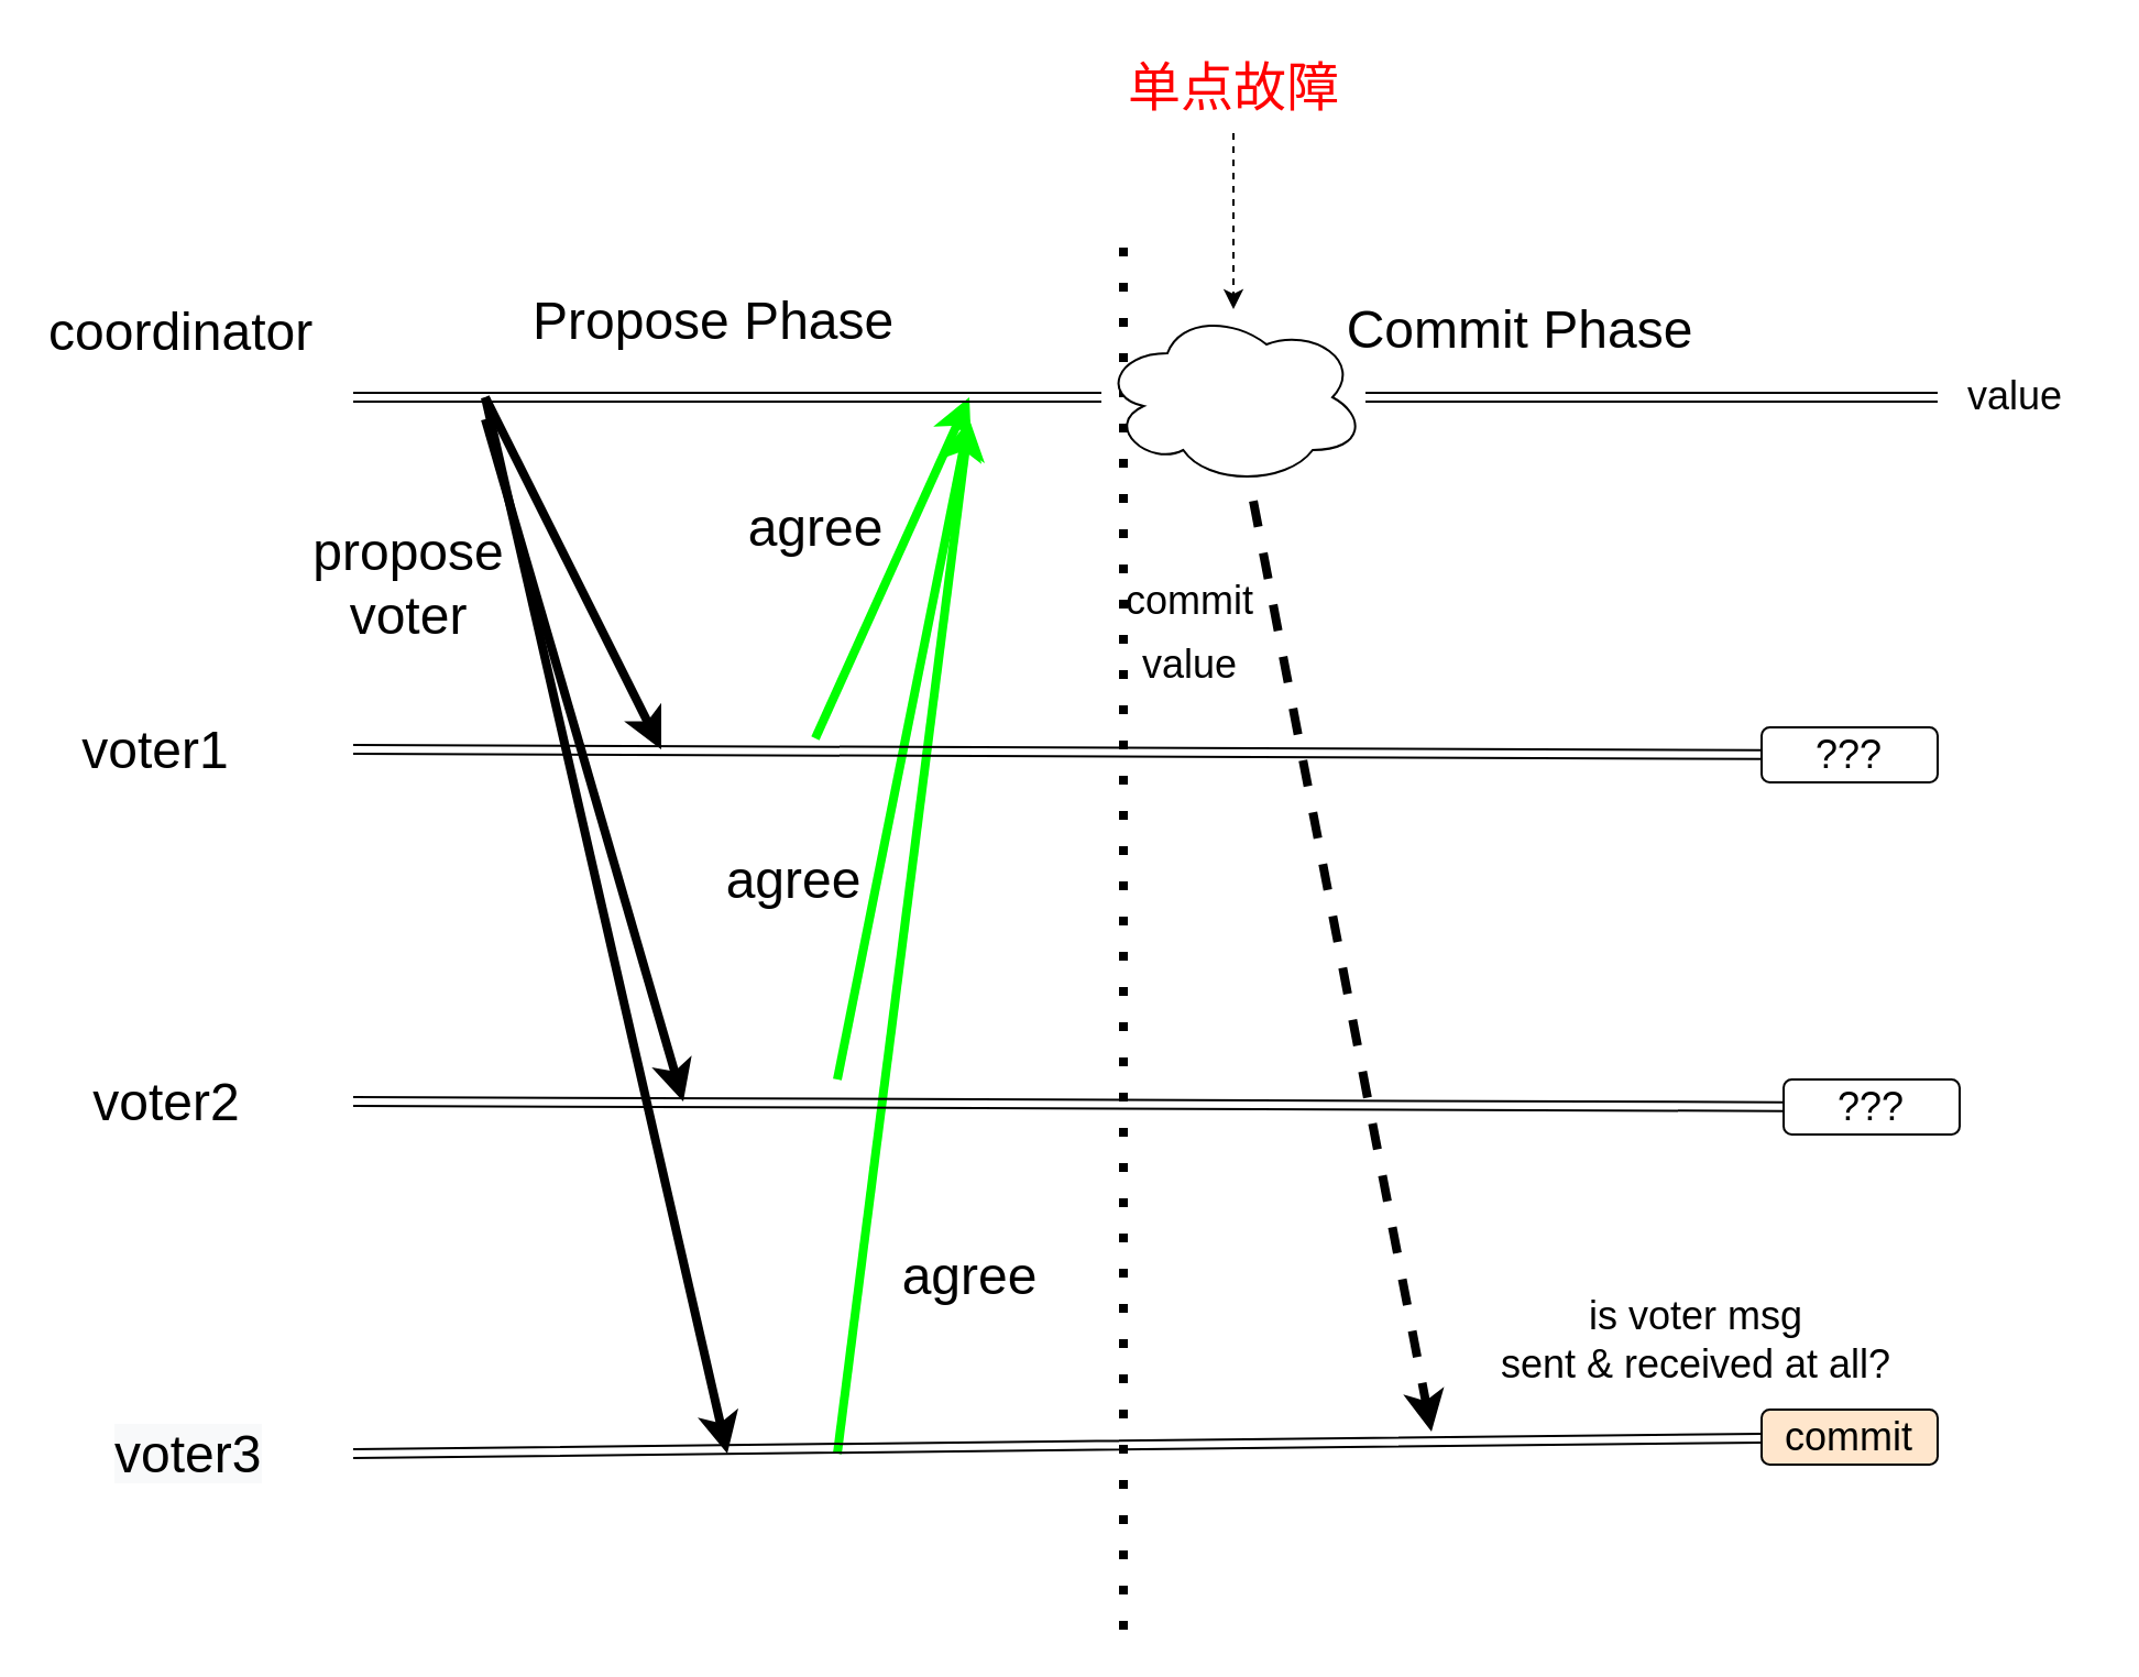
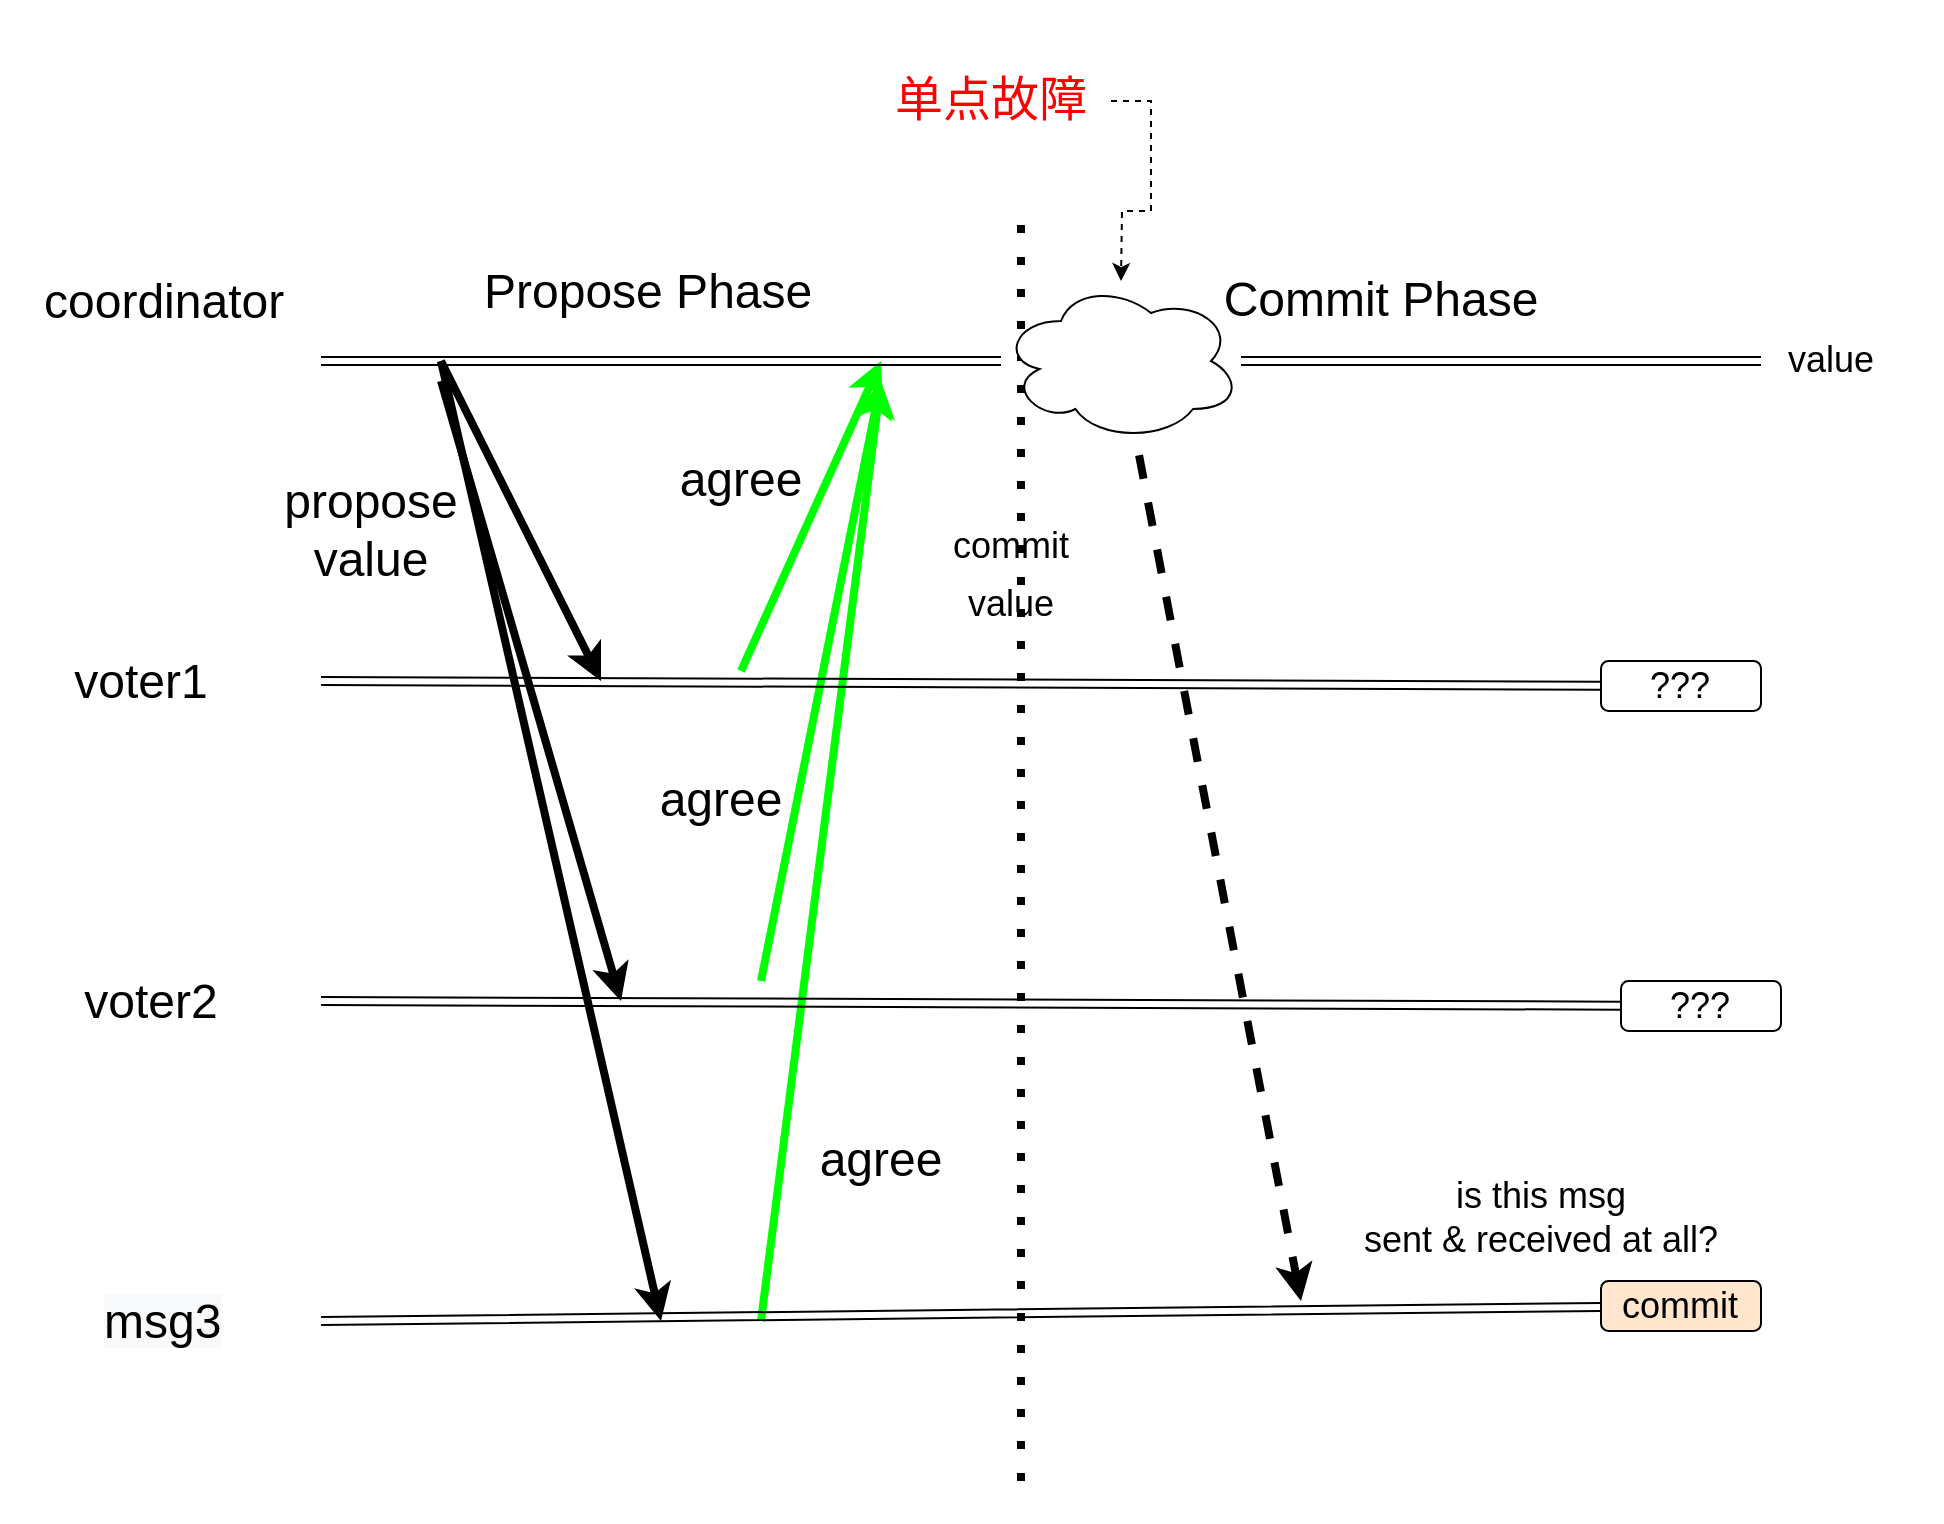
  <mxCell id="0" />
  <mxCell id="1" parent="0" />
  <mxCell id="2" value="" style="shape=link;html=1;rounded=0;startArrow=none;" parent="1" edge="1" source="35"><mxGeometry width="100" relative="1" as="geometry"><mxPoint x="160" y="180" as="sourcePoint" /><mxPoint x="880" y="180" as="targetPoint" /></mxGeometry></mxCell>
  <mxCell id="3" value="" style="shape=link;html=1;rounded=0;startArrow=none;" parent="1" edge="1" source="31"><mxGeometry width="100" relative="1" as="geometry"><mxPoint x="160" y="340" as="sourcePoint" /><mxPoint x="880" y="340" as="targetPoint" /></mxGeometry></mxCell>
  <mxCell id="4" value="" style="shape=link;html=1;rounded=0;startArrow=none;" parent="1" edge="1" source="29"><mxGeometry width="100" relative="1" as="geometry"><mxPoint x="160" y="500" as="sourcePoint" /><mxPoint x="880" y="500" as="targetPoint" /></mxGeometry></mxCell>
  <mxCell id="5" value="" style="shape=link;html=1;rounded=0;startArrow=none;" parent="1" edge="1" source="27"><mxGeometry width="100" relative="1" as="geometry"><mxPoint x="160" y="660" as="sourcePoint" /><mxPoint x="880" y="660" as="targetPoint" /></mxGeometry></mxCell>
  <mxCell id="6" value="" style="endArrow=none;dashed=1;html=1;dashPattern=1 3;strokeWidth=4;rounded=0;" parent="1" edge="1"><mxGeometry width="50" height="50" relative="1" as="geometry"><mxPoint x="510" y="740" as="sourcePoint" /><mxPoint x="510" y="100" as="targetPoint" /></mxGeometry></mxCell>
  <mxCell id="7" value="&lt;font style=&quot;font-size: 24px;&quot;&gt;Propose Phase&lt;/font&gt;" style="text;whiteSpace=wrap;html=1;" parent="1" vertex="1"><mxGeometry x="240" y="125" width="190" height="50" as="geometry" /></mxCell>
  <mxCell id="8" value="&lt;span style=&quot;text-align: left;&quot;&gt;&lt;font style=&quot;font-size: 24px;&quot;&gt;Commit Phase&lt;/font&gt;&lt;/span&gt;" style="text;html=1;align=center;verticalAlign=middle;resizable=0;points=[];autosize=1;strokeColor=none;fillColor=none;" parent="1" vertex="1"><mxGeometry x="600" y="130" width="180" height="40" as="geometry" /></mxCell>
  <mxCell id="9" value="&lt;div&gt;voter1&lt;/div&gt;&lt;div&gt;&lt;br&gt;&lt;/div&gt;" style="text;html=1;align=center;verticalAlign=middle;resizable=0;points=[];autosize=1;strokeColor=none;fillColor=none;fontSize=24;" parent="1" vertex="1"><mxGeometry x="25" y="320" width="90" height="70" as="geometry" /></mxCell>
  <mxCell id="10" value="&lt;div&gt;voter2&lt;/div&gt;&lt;div&gt;&lt;br&gt;&lt;/div&gt;&lt;div&gt;&lt;br&gt;&lt;/div&gt;" style="text;html=1;align=center;verticalAlign=middle;resizable=0;points=[];autosize=1;strokeColor=none;fillColor=none;fontSize=24;" parent="1" vertex="1"><mxGeometry x="30" y="480" width="90" height="100" as="geometry" /></mxCell>
- <mxCell id="11" value="&lt;span style=&quot;color: rgb(0, 0, 0); font-family: Helvetica; font-size: 24px; font-style: normal; font-variant-ligatures: normal; font-variant-caps: normal; font-weight: 400; letter-spacing: normal; orphans: 2; text-align: center; text-indent: 0px; text-transform: none; widows: 2; word-spacing: 0px; -webkit-text-stroke-width: 0px; background-color: rgb(248, 249, 250); text-decoration-thickness: initial; text-decoration-style: initial; text-decoration-color: initial; float: none; display: inline !important;&quot;&gt;voter3&lt;/span&gt;" style="text;whiteSpace=wrap;html=1;fontSize=24;" parent="1" vertex="1"><mxGeometry x="50" y="640" width="100" height="50" as="geometry" /></mxCell>
- <mxCell id="12" value="&lt;div&gt;propose&lt;/div&gt;&lt;div&gt;voter&lt;/div&gt;&lt;div&gt;&lt;br&gt;&lt;/div&gt;" style="text;html=1;align=center;verticalAlign=middle;resizable=0;points=[];autosize=1;strokeColor=none;fillColor=none;fontSize=24;" parent="1" vertex="1"><mxGeometry x="130" y="230" width="110" height="100" as="geometry" /></mxCell>
+ <mxCell id="11" value="&lt;span style=&quot;color: rgb(0, 0, 0); font-family: Helvetica; font-size: 24px; font-style: normal; font-variant-ligatures: normal; font-variant-caps: normal; font-weight: 400; letter-spacing: normal; orphans: 2; text-align: center; text-indent: 0px; text-transform: none; widows: 2; word-spacing: 0px; -webkit-text-stroke-width: 0px; background-color: rgb(248, 249, 250); text-decoration-thickness: initial; text-decoration-style: initial; text-decoration-color: initial; float: none; display: inline !important;&quot;&gt;msg3&lt;/span&gt;" style="text;whiteSpace=wrap;html=1;fontSize=24;" parent="1" vertex="1"><mxGeometry x="50" y="640" width="100" height="50" as="geometry" /></mxCell>
+ <mxCell id="12" value="&lt;div&gt;propose&lt;/div&gt;&lt;div&gt;value&lt;/div&gt;&lt;div&gt;&lt;br&gt;&lt;/div&gt;" style="text;html=1;align=center;verticalAlign=middle;resizable=0;points=[];autosize=1;strokeColor=none;fillColor=none;fontSize=24;" parent="1" vertex="1"><mxGeometry x="130" y="230" width="110" height="100" as="geometry" /></mxCell>
  <mxCell id="13" value="" style="endArrow=classic;html=1;rounded=0;strokeWidth=4;fontSize=24;" parent="1" edge="1"><mxGeometry width="50" height="50" relative="1" as="geometry"><mxPoint x="220" y="180" as="sourcePoint" /><mxPoint x="300" y="340" as="targetPoint" /></mxGeometry></mxCell>
  <mxCell id="14" value="" style="endArrow=classic;html=1;rounded=0;strokeWidth=4;fontSize=24;" parent="1" edge="1"><mxGeometry width="50" height="50" relative="1" as="geometry"><mxPoint x="220" y="190" as="sourcePoint" /><mxPoint x="310" y="500" as="targetPoint" /></mxGeometry></mxCell>
  <mxCell id="15" value="" style="endArrow=classic;html=1;rounded=0;strokeWidth=4;fontSize=24;" parent="1" edge="1"><mxGeometry width="50" height="50" relative="1" as="geometry"><mxPoint x="220" y="180" as="sourcePoint" /><mxPoint x="330" y="660" as="targetPoint" /></mxGeometry></mxCell>
  <mxCell id="16" value="" style="endArrow=classic;html=1;rounded=0;strokeWidth=4;fontSize=24;strokeColor=#00FF00;" parent="1" edge="1"><mxGeometry width="50" height="50" relative="1" as="geometry"><mxPoint x="370" y="335" as="sourcePoint" /><mxPoint x="440" y="180" as="targetPoint" /></mxGeometry></mxCell>
  <mxCell id="17" value="" style="endArrow=classic;html=1;rounded=0;strokeWidth=4;fontSize=24;strokeColor=#00FF00;" parent="1" edge="1"><mxGeometry width="50" height="50" relative="1" as="geometry"><mxPoint x="380" y="490" as="sourcePoint" /><mxPoint x="440" y="190" as="targetPoint" /></mxGeometry></mxCell>
  <mxCell id="18" value="" style="endArrow=classic;html=1;rounded=0;strokeWidth=4;fontSize=24;strokeColor=#00FF00;" parent="1" edge="1"><mxGeometry width="50" height="50" relative="1" as="geometry"><mxPoint x="380" y="660" as="sourcePoint" /><mxPoint x="440" y="190" as="targetPoint" /></mxGeometry></mxCell>
  <mxCell id="19" value="agree" style="text;html=1;align=center;verticalAlign=middle;resizable=0;points=[];autosize=1;strokeColor=none;fillColor=none;fontSize=24;" parent="1" vertex="1"><mxGeometry x="330" y="220" width="80" height="40" as="geometry" /></mxCell>
  <mxCell id="20" value="" style="endArrow=classic;html=1;rounded=0;strokeWidth=4;fontSize=24;dashed=1;" parent="1" edge="1"><mxGeometry width="50" height="50" relative="1" as="geometry"><mxPoint x="560" y="180" as="sourcePoint" /><mxPoint x="650" y="650" as="targetPoint" /></mxGeometry></mxCell>
- <mxCell id="21" value="&lt;font style=&quot;&quot;&gt;&lt;font style=&quot;font-size: 18px;&quot;&gt;commit&lt;br&gt;value&lt;/font&gt;&lt;br&gt;&lt;/font&gt;" style="text;html=1;align=center;verticalAlign=middle;resizable=0;points=[];autosize=1;strokeColor=none;fillColor=none;fontSize=24;" parent="1" vertex="1"><mxGeometry x="500" y="250" width="80" height="70" as="geometry" /></mxCell>
+ <mxCell id="21" value="&lt;font style=&quot;&quot;&gt;&lt;font style=&quot;font-size: 18px;&quot;&gt;commit&lt;br&gt;value&lt;/font&gt;&lt;br&gt;&lt;/font&gt;" style="text;html=1;align=center;verticalAlign=middle;resizable=0;points=[];autosize=1;strokeColor=none;fillColor=none;fontSize=24;" parent="1" vertex="1"><mxGeometry x="465" y="250" width="80" height="70" as="geometry" /></mxCell>
  <mxCell id="22" value="&lt;font style=&quot;font-size: 24px;&quot;&gt;coordinator&lt;/font&gt;" style="text;whiteSpace=wrap;html=1;" parent="1" vertex="1"><mxGeometry x="20" y="130" width="90" height="40" as="geometry" /></mxCell>
  <mxCell id="23" value="agree" style="text;html=1;align=center;verticalAlign=middle;resizable=0;points=[];autosize=1;strokeColor=none;fillColor=none;fontSize=24;" parent="1" vertex="1"><mxGeometry x="320" y="380" width="80" height="40" as="geometry" /></mxCell>
  <mxCell id="24" value="agree" style="text;html=1;align=center;verticalAlign=middle;resizable=0;points=[];autosize=1;strokeColor=none;fillColor=none;fontSize=24;" parent="1" vertex="1"><mxGeometry x="400" y="560" width="80" height="40" as="geometry" /></mxCell>
  <mxCell id="25" value="value" style="text;html=1;align=center;verticalAlign=middle;resizable=0;points=[];autosize=1;strokeColor=none;fillColor=none;fontSize=18;" vertex="1" parent="1"><mxGeometry x="880" y="160" width="70" height="40" as="geometry" /></mxCell>
- <mxCell id="26" value="&lt;div&gt;is voter msg&lt;/div&gt;&lt;div&gt;sent &amp;amp; received at all?&lt;/div&gt;&lt;div&gt;&lt;br&gt;&lt;/div&gt;" style="text;html=1;align=center;verticalAlign=middle;resizable=0;points=[];autosize=1;strokeColor=none;fillColor=none;fontSize=18;" vertex="1" parent="1"><mxGeometry x="670" y="580" width="200" height="80" as="geometry" /></mxCell>
+ <mxCell id="26" value="&lt;div&gt;is this msg&lt;/div&gt;&lt;div&gt;sent &amp;amp; received at all?&lt;/div&gt;&lt;div&gt;&lt;br&gt;&lt;/div&gt;" style="text;html=1;align=center;verticalAlign=middle;resizable=0;points=[];autosize=1;strokeColor=none;fillColor=none;fontSize=18;" vertex="1" parent="1"><mxGeometry x="670" y="580" width="200" height="80" as="geometry" /></mxCell>
  <mxCell id="27" value="commit" style="rounded=1;whiteSpace=wrap;html=1;fontSize=18;fillColor=#ffe6cc;" vertex="1" parent="1"><mxGeometry x="800" y="640" width="80" height="25" as="geometry" /></mxCell>
  <mxCell id="28" value="" style="shape=link;html=1;rounded=0;endArrow=none;" edge="1" parent="1" target="27"><mxGeometry width="100" relative="1" as="geometry"><mxPoint x="160" y="660" as="sourcePoint" /><mxPoint x="880" y="660" as="targetPoint" /></mxGeometry></mxCell>
  <mxCell id="29" value="???" style="rounded=1;whiteSpace=wrap;html=1;fontSize=18;" vertex="1" parent="1"><mxGeometry x="810" y="490" width="80" height="25" as="geometry" /></mxCell>
  <mxCell id="30" value="" style="shape=link;html=1;rounded=0;endArrow=none;" edge="1" parent="1" target="29"><mxGeometry width="100" relative="1" as="geometry"><mxPoint x="160" y="500" as="sourcePoint" /><mxPoint x="880" y="500" as="targetPoint" /></mxGeometry></mxCell>
  <mxCell id="31" value="???" style="rounded=1;whiteSpace=wrap;html=1;fontSize=18;" vertex="1" parent="1"><mxGeometry x="800" y="330" width="80" height="25" as="geometry" /></mxCell>
  <mxCell id="32" value="" style="shape=link;html=1;rounded=0;endArrow=none;" edge="1" parent="1" target="31"><mxGeometry width="100" relative="1" as="geometry"><mxPoint x="160" y="340" as="sourcePoint" /><mxPoint x="880" y="340" as="targetPoint" /></mxGeometry></mxCell>
  <mxCell id="33" style="edgeStyle=orthogonalEdgeStyle;rounded=0;orthogonalLoop=1;jettySize=auto;html=1;dashed=1;fontSize=24;fontColor=#FF0000;" edge="1" parent="1" source="34"><mxGeometry relative="1" as="geometry"><mxPoint x="560" y="140" as="targetPoint" /></mxGeometry></mxCell>
- <mxCell id="34" value="&lt;font color=&quot;#ff0000&quot; style=&quot;font-size: 24px;&quot;&gt;单点故障&lt;/font&gt;" style="text;html=1;align=center;verticalAlign=middle;resizable=0;points=[];autosize=1;strokeColor=none;fillColor=none;fontSize=18;" vertex="1" parent="1"><mxGeometry x="500" y="20" width="120" height="40" as="geometry" /></mxCell>
+ <mxCell id="34" value="&lt;font color=&quot;#ff0000&quot; style=&quot;font-size: 24px;&quot;&gt;单点故障&lt;/font&gt;" style="text;html=1;align=center;verticalAlign=middle;resizable=0;points=[];autosize=1;strokeColor=none;fillColor=none;fontSize=18;" vertex="1" parent="1"><mxGeometry x="435" y="30" width="120" height="40" as="geometry" /></mxCell>
  <mxCell id="35" value="" style="ellipse;shape=cloud;whiteSpace=wrap;html=1;fontSize=24;fontColor=#FF0000;" vertex="1" parent="1"><mxGeometry x="500" y="140" width="120" height="80" as="geometry" /></mxCell>
  <mxCell id="36" value="" style="shape=link;html=1;rounded=0;endArrow=none;" edge="1" parent="1" target="35"><mxGeometry width="100" relative="1" as="geometry"><mxPoint x="160" y="180" as="sourcePoint" /><mxPoint x="880" y="180" as="targetPoint" /></mxGeometry></mxCell>
